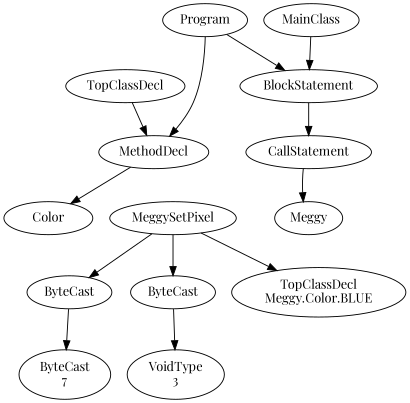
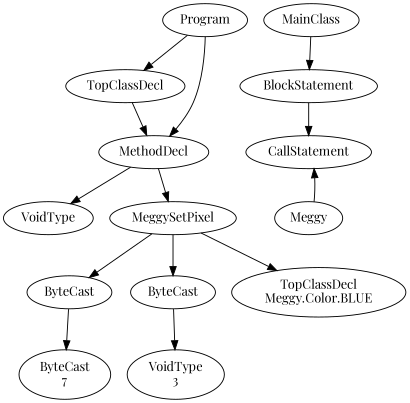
  digraph {
    fontname="Playfair Display"
    node [fontname="Playfair Display"]
    edge [fontname="Playfair Display"]
    n1 [label=Program]
    n2 [label=TopClassDecl]
    n3 [label=MethodDecl]
    n4 [label=MainClass]
    n5 [label=BlockStatement]
    n6 [label=CallStatement]
    n7 [label=Meggy]
-   n8 [label=Color]
+   n8 [label=VoidType]
    n9 [label=MeggySetPixel]
    n10 [label=ByteCast]
    n11 [label=ByteCast]
    n12 [label="TopClassDecl\nMeggy.Color.BLUE"]
    n13 [label="ByteCast\n7"]
    n14 [label="VoidType\n3"]
-   n1 -> n5
+   n1 -> n2
    n1 -> n3
    n2 -> n3
    n3 -> n8
+   n3 -> n9
    n4 -> n5
    n5 -> n6
-   n6 -> n7
+   n7 -> n6
    n9 -> n10
    n9 -> n11
    n9 -> n12
    n10 -> n13
    n11 -> n14
  }
